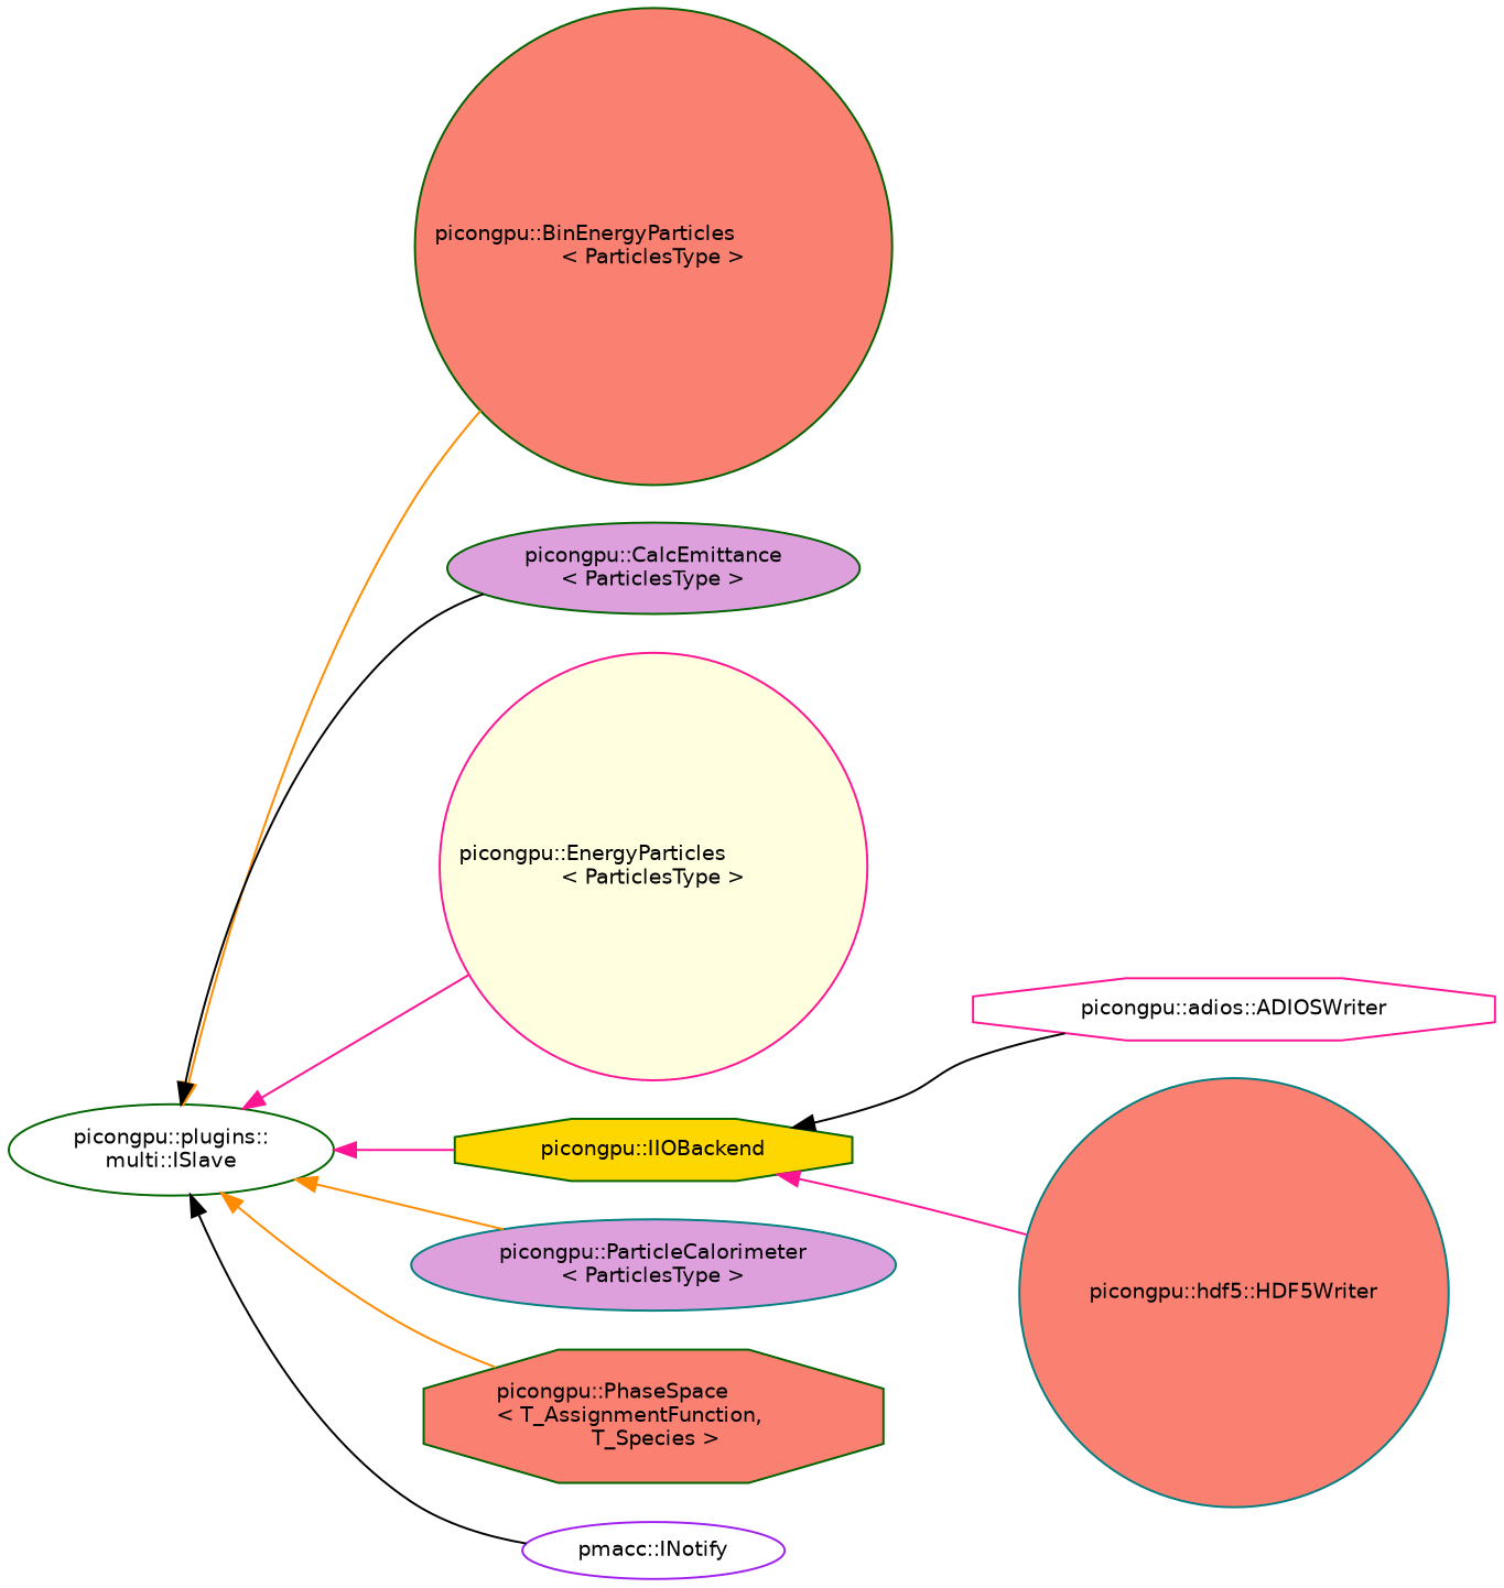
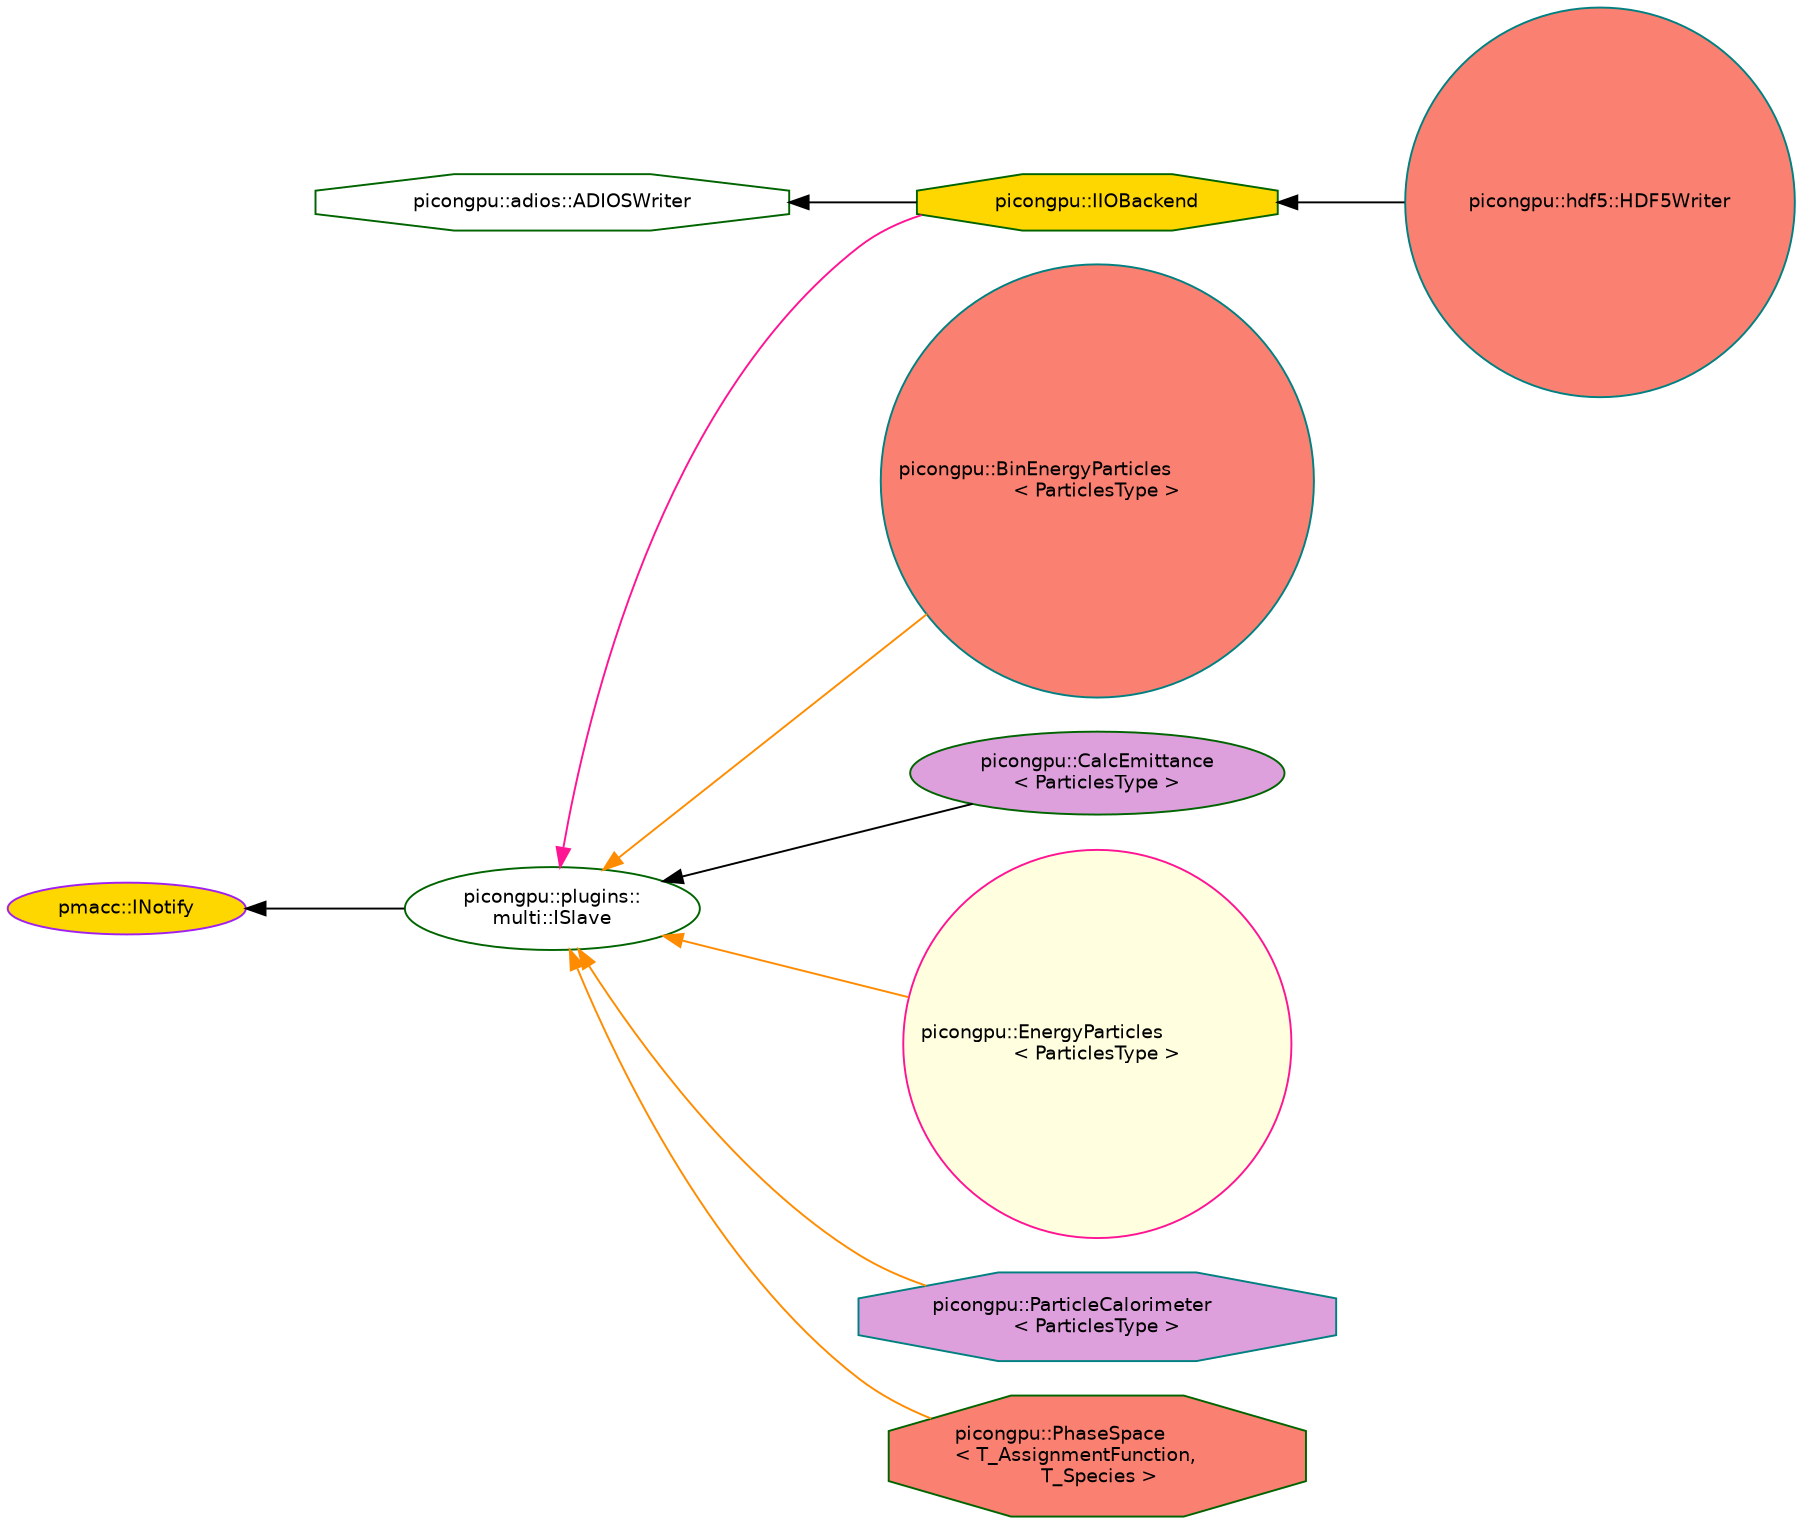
  digraph {
    rankdir=LR
    node [color=darkgreen fillcolor=salmon fontname=Helvetica fontsize=10 shape=octagon style=filled]
    edge [color=black dir=back fontname=Helvetica fontsize=10 labelfontname=Helvetica labelfontsize=10 style=solid]
    n1 [fillcolor=white fontcolor=black height=0.2 label="picongpu::plugins::\lmulti::ISlave" shape=ellipse width=0.4]
-   n2 [height=0.2 label="picongpu::BinEnergyParticles\l\< ParticlesType \>" shape=circle width=0.4]
+   n2 [color=teal height=0.2 label="picongpu::BinEnergyParticles\l\< ParticlesType \>" shape=circle width=0.4]
    n3 [fillcolor=plum height=0.2 label="picongpu::CalcEmittance\l\< ParticlesType \>" shape=ellipse width=0.4]
    n4 [color=deeppink fillcolor=lightyellow height=0.2 label="picongpu::EnergyParticles\l\< ParticlesType \>" shape=circle width=0.4]
    n5 [fillcolor=gold height=0.2 label="picongpu::IIOBackend" width=0.4]
-   n6 [color=teal fillcolor=plum height=0.2 label="picongpu::ParticleCalorimeter\l\< ParticlesType \>" shape=ellipse width=0.4]
+   n6 [color=teal fillcolor=plum height=0.2 label="picongpu::ParticleCalorimeter\l\< ParticlesType \>" width=0.4]
    n7 [height=0.2 label="picongpu::PhaseSpace\l\< T_AssignmentFunction,\l T_Species \>" width=0.4]
-   n8 [color=deeppink fillcolor=white height=0.2 label="picongpu::adios::ADIOSWriter" width=0.4]
+   n8 [fillcolor=white height=0.2 label="picongpu::adios::ADIOSWriter" width=0.4]
    n9 [color=teal height=0.2 label="picongpu::hdf5::HDF5Writer" shape=circle width=0.4]
-   n10 [color=purple fillcolor=white height=0.2 label="pmacc::INotify" shape=ellipse width=0.4]
+   n10 [color=purple fillcolor=gold height=0.2 label="pmacc::INotify" shape=ellipse width=0.4]
    n1 -> n2 [color=darkorange]
    n1 -> n3
-   n1 -> n4 [color=deeppink]
+   n1 -> n4 [color=darkorange]
    n1 -> n5 [color=deeppink]
    n1 -> n6 [color=darkorange]
    n1 -> n7 [color=darkorange]
-   n5 -> n8
-   n5 -> n9 [color=deeppink]
-   n1 -> n10
+   n8 -> n5
+   n5 -> n9
+   n10 -> n1
  }
